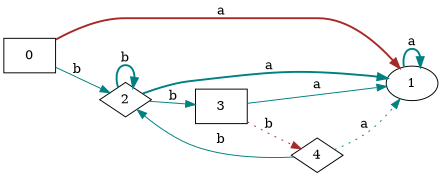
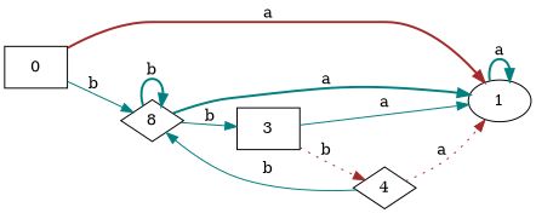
  digraph {
    rankdir=LR
    node [shape=box]
    edge [color=teal style=bold]
    1 [shape=ellipse]
    0
-   2 [shape=diamond]
+   2 [shape=diamond label=8]
    3
    4 [shape=diamond]
    1 -> 1 [label=a]
    0 -> 1 [color=brown label=a]
    0 -> 2 [label=b style=solid]
    2 -> 1 [label=a]
    2 -> 2 [label=b]
    2 -> 3 [label=b style=solid]
    3 -> 1 [label=a style=solid]
    3 -> 4 [color=brown label=b style=dotted]
-   4 -> 1 [label=a style=dotted]
+   4 -> 1 [color=brown label=a style=dotted]
    4 -> 2 [label=b style=solid]
  }
